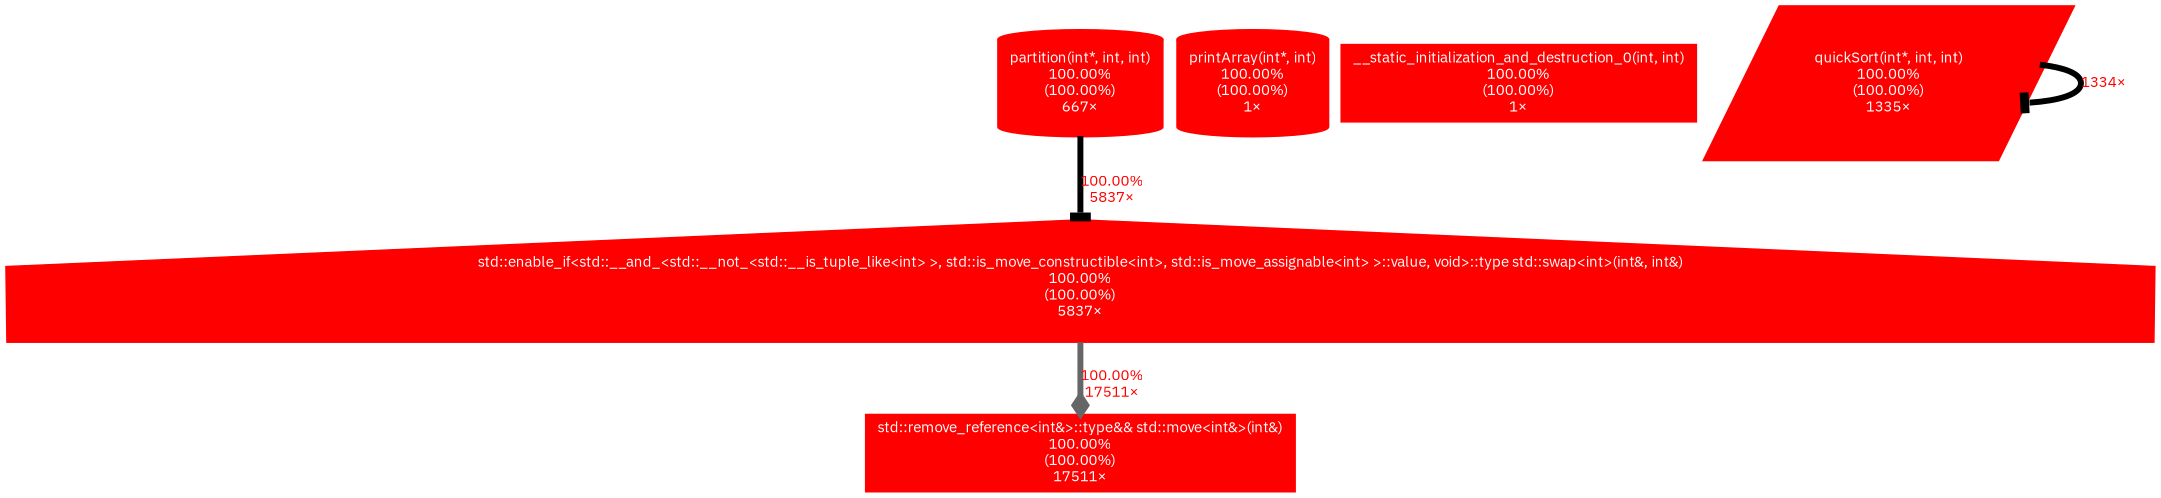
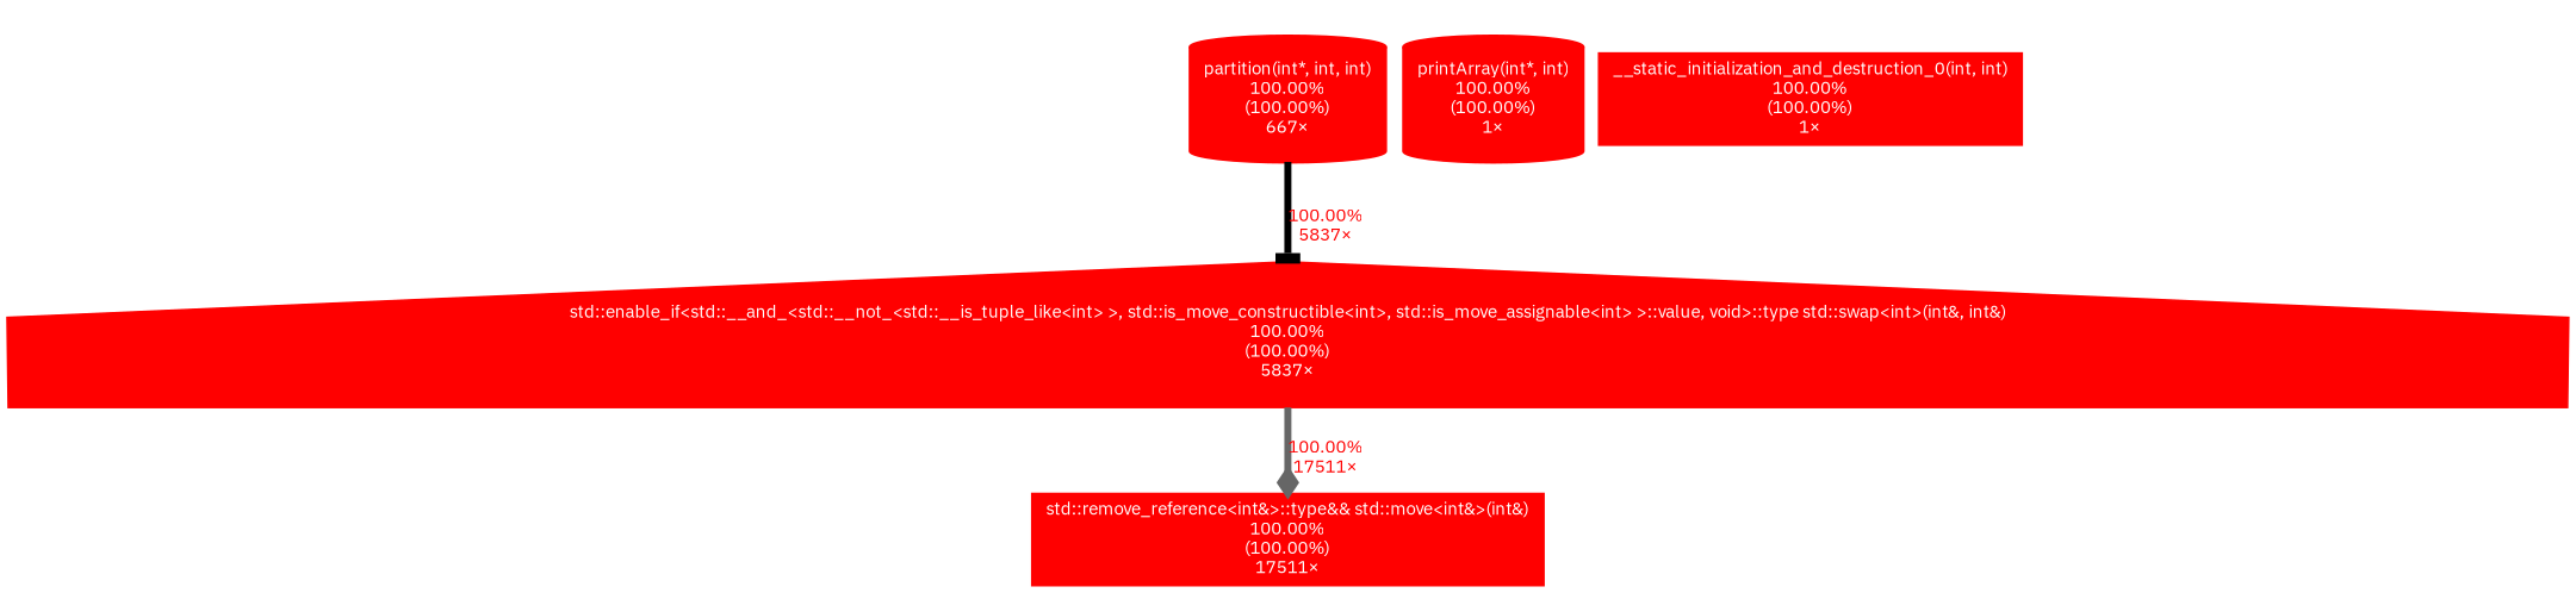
  digraph {
    fontname="IBM Plex Sans"
    nodesep=0.125
    ranksep=0.25
    node [color="#ff0000" fontcolor="#ffffff" fontname="IBM Plex Sans" fontsize=10.00 shape=box style=filled]
    edge [arrowhead=tee arrowsize=1.00 color=black fontcolor="#ff0000" fontname="IBM Plex Sans" fontsize=10.00 labeldistance=4.00 penwidth=4.00]
    n1 [height=0 label="std::remove_reference<int&>::type&& std::move<int&>(int&)\n100.00%\n(100.00%)\n17511×" width=0]
    n2 [height=0 label="std::enable_if<std::__and_<std::__not_<std::__is_tuple_like<int> >, std::is_move_constructible<int>, std::is_move_assignable<int> >::value, void>::type std::swap<int>(int&, int&)\n100.00%\n(100.00%)\n5837×" shape=house width=0]
    n3 [height=0 label="partition(int*, int, int)\n100.00%\n(100.00%)\n667×" shape=cylinder width=0]
    n4 [height=0 label="printArray(int*, int)\n100.00%\n(100.00%)\n1×" shape=cylinder width=0]
    n5 [height=0 label="__static_initialization_and_destruction_0(int, int)\n100.00%\n(100.00%)\n1×" width=0]
-   n6 [height=0 label="quickSort(int*, int, int)\n100.00%\n(100.00%)\n1335×" shape=parallelogram width=0]
    n2 -> n1 [arrowhead=diamond color=gray40 label="100.00%\n17511×"]
    n3 -> n2 [label="100.00%\n5837×"]
-   n6 -> n6 [label="1334×"]
  }
